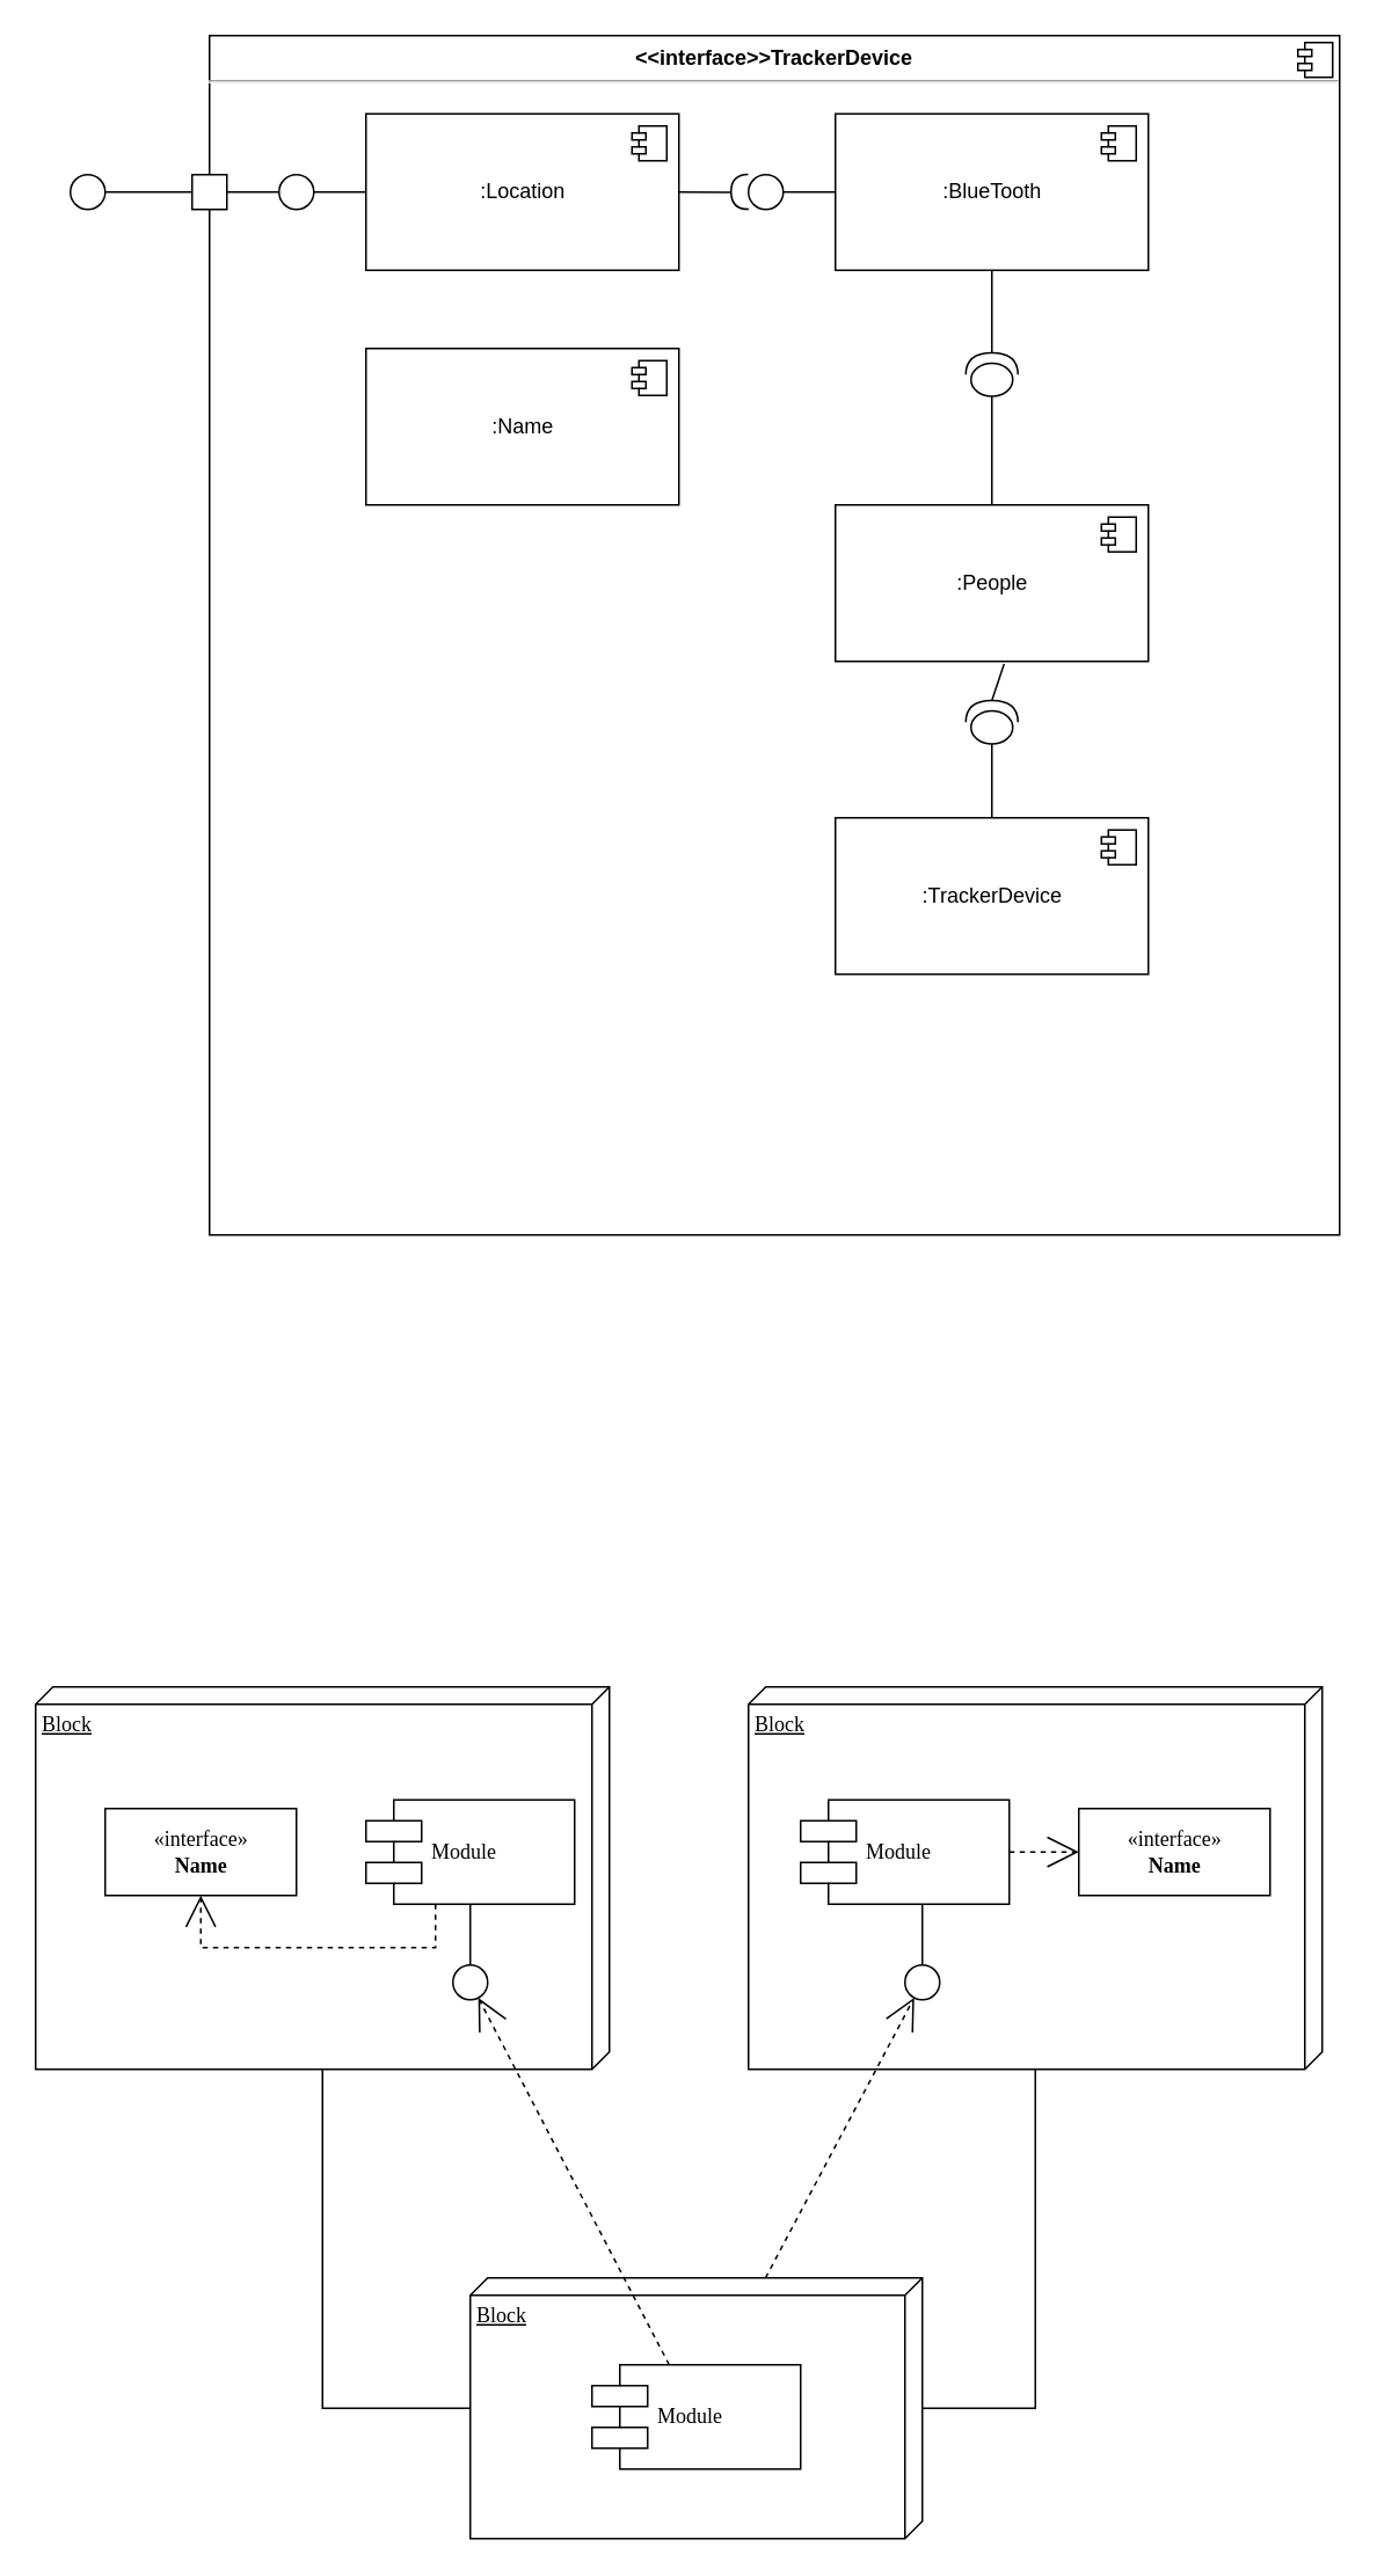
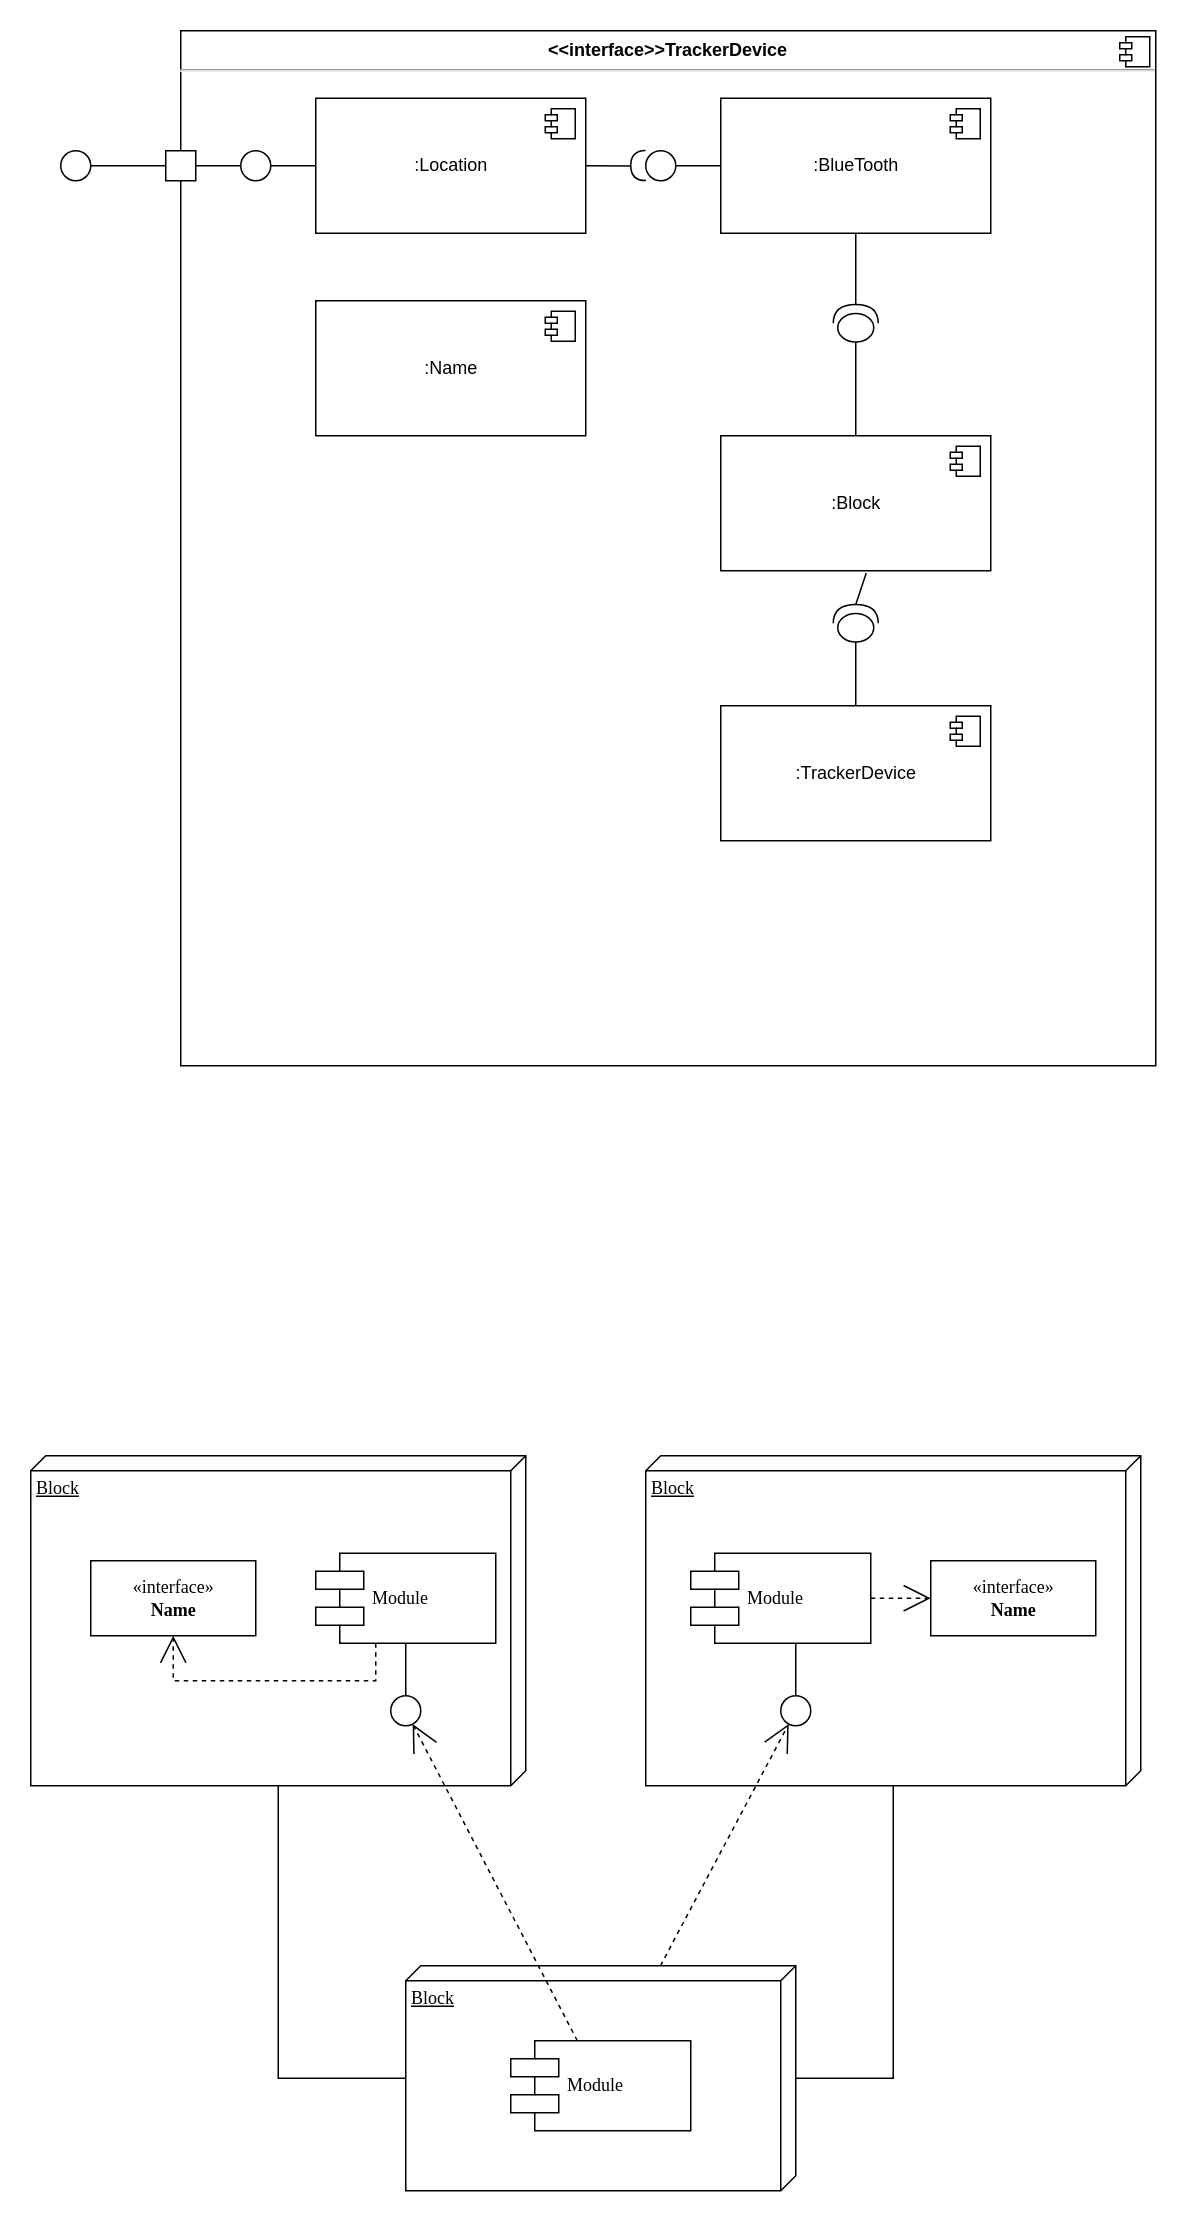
  <mxCell id="0" />
  <mxCell id="1" parent="0" />
  <mxCell id="2" value="&lt;p style=&quot;margin: 0px ; margin-top: 6px ; text-align: center&quot;&gt;&lt;b&gt;&amp;lt;&amp;lt;interface&amp;gt;&amp;gt;TrackerDevice&lt;/b&gt;&lt;/p&gt;&lt;hr&gt;&lt;p style=&quot;margin: 0px ; margin-left: 8px&quot;&gt;&lt;br&gt;&lt;br&gt;&lt;/p&gt;" style="align=left;overflow=fill;html=1;dropTarget=0;" vertex="1" parent="1"><mxGeometry x="120" y="20" width="650" height="690" as="geometry" /></mxCell>
  <mxCell id="3" value="" style="shape=component;jettyWidth=8;jettyHeight=4;" vertex="1" parent="2"><mxGeometry x="1" width="20" height="20" relative="1" as="geometry"><mxPoint x="-24" y="4" as="offset" /></mxGeometry></mxCell>
  <mxCell id="4" value=":Name" style="html=1;dropTarget=0;" vertex="1" parent="1"><mxGeometry x="210" y="200" width="180" height="90" as="geometry" /></mxCell>
  <mxCell id="5" value="" style="shape=module;jettyWidth=8;jettyHeight=4;" vertex="1" parent="4"><mxGeometry x="1" width="20" height="20" relative="1" as="geometry"><mxPoint x="-27" y="7" as="offset" /></mxGeometry></mxCell>
- <mxCell id="6" value=":People" style="html=1;dropTarget=0;" vertex="1" parent="1"><mxGeometry x="480" y="290" width="180" height="90" as="geometry" /></mxCell>
+ <mxCell id="6" value=":Block" style="html=1;dropTarget=0;" vertex="1" parent="1"><mxGeometry x="480" y="290" width="180" height="90" as="geometry" /></mxCell>
  <mxCell id="7" value="" style="shape=module;jettyWidth=8;jettyHeight=4;" vertex="1" parent="6"><mxGeometry x="1" width="20" height="20" relative="1" as="geometry"><mxPoint x="-27" y="7" as="offset" /></mxGeometry></mxCell>
  <mxCell id="8" value="" style="group" vertex="1" connectable="0" parent="1"><mxGeometry x="20" y="970" width="740" height="490" as="geometry" /></mxCell>
  <mxCell id="9" value="Block" style="verticalAlign=top;align=left;spacingTop=8;spacingLeft=2;spacingRight=12;shape=cube;size=10;direction=south;fontStyle=4;html=1;rounded=0;shadow=0;comic=0;labelBackgroundColor=none;strokeWidth=1;fontFamily=Verdana;fontSize=12" parent="8" vertex="1"><mxGeometry width="330" height="220" as="geometry" /></mxCell>
  <mxCell id="10" value="Block" style="verticalAlign=top;align=left;spacingTop=8;spacingLeft=2;spacingRight=12;shape=cube;size=10;direction=south;fontStyle=4;html=1;rounded=0;shadow=0;comic=0;labelBackgroundColor=none;strokeWidth=1;fontFamily=Verdana;fontSize=12" parent="8" vertex="1"><mxGeometry x="410" width="330" height="220" as="geometry" /></mxCell>
  <mxCell id="11" value="Block" style="verticalAlign=top;align=left;spacingTop=8;spacingLeft=2;spacingRight=12;shape=cube;size=10;direction=south;fontStyle=4;html=1;rounded=0;shadow=0;comic=0;labelBackgroundColor=none;strokeWidth=1;fontFamily=Verdana;fontSize=12" parent="8" vertex="1"><mxGeometry x="250" y="340" width="260" height="150" as="geometry" /></mxCell>
  <mxCell id="12" value="&amp;laquo;interface&amp;raquo;&lt;br&gt;&lt;b&gt;Name&lt;/b&gt;" style="html=1;rounded=0;shadow=0;comic=0;labelBackgroundColor=none;strokeWidth=1;fontFamily=Verdana;fontSize=12;align=center;" parent="8" vertex="1"><mxGeometry x="40" y="70" width="110" height="50" as="geometry" /></mxCell>
  <mxCell id="13" value="Module" style="shape=component;align=left;spacingLeft=36;rounded=0;shadow=0;comic=0;labelBackgroundColor=none;strokeWidth=1;fontFamily=Verdana;fontSize=12;html=1;" parent="8" vertex="1"><mxGeometry x="190" y="65" width="120" height="60" as="geometry" /></mxCell>
  <mxCell id="14" value="" style="ellipse;whiteSpace=wrap;html=1;rounded=0;shadow=0;comic=0;labelBackgroundColor=none;strokeWidth=1;fontFamily=Verdana;fontSize=12;align=center;" parent="8" vertex="1"><mxGeometry x="240" y="160" width="20" height="20" as="geometry" /></mxCell>
  <mxCell id="15" value="Module" style="shape=component;align=left;spacingLeft=36;rounded=0;shadow=0;comic=0;labelBackgroundColor=none;strokeWidth=1;fontFamily=Verdana;fontSize=12;html=1;" parent="8" vertex="1"><mxGeometry x="440" y="65" width="120" height="60" as="geometry" /></mxCell>
  <mxCell id="16" value="&amp;laquo;interface&amp;raquo;&lt;br&gt;&lt;b&gt;Name&lt;/b&gt;" style="html=1;rounded=0;shadow=0;comic=0;labelBackgroundColor=none;strokeWidth=1;fontFamily=Verdana;fontSize=12;align=center;" parent="8" vertex="1"><mxGeometry x="600" y="70" width="110" height="50" as="geometry" /></mxCell>
  <mxCell id="17" value="" style="ellipse;whiteSpace=wrap;html=1;rounded=0;shadow=0;comic=0;labelBackgroundColor=none;strokeWidth=1;fontFamily=Verdana;fontSize=12;align=center;" parent="8" vertex="1"><mxGeometry x="500" y="160" width="20" height="20" as="geometry" /></mxCell>
  <mxCell id="18" value="Module" style="shape=component;align=left;spacingLeft=36;rounded=0;shadow=0;comic=0;labelBackgroundColor=none;strokeWidth=1;fontFamily=Verdana;fontSize=12;html=1;" parent="8" vertex="1"><mxGeometry x="320" y="390" width="120" height="60" as="geometry" /></mxCell>
  <mxCell id="19" style="edgeStyle=none;rounded=0;html=1;dashed=1;labelBackgroundColor=none;startArrow=none;startFill=0;startSize=8;endArrow=open;endFill=0;endSize=16;fontFamily=Verdana;fontSize=12;" parent="8" source="18" target="14" edge="1"><mxGeometry relative="1" as="geometry" /></mxCell>
  <mxCell id="20" style="edgeStyle=none;rounded=0;html=1;dashed=1;labelBackgroundColor=none;startArrow=none;startFill=0;startSize=8;endArrow=open;endFill=0;endSize=16;fontFamily=Verdana;fontSize=12;" parent="8" source="11" target="17" edge="1"><mxGeometry relative="1" as="geometry" /></mxCell>
  <mxCell id="21" style="edgeStyle=elbowEdgeStyle;rounded=0;html=1;labelBackgroundColor=none;startArrow=none;startFill=0;startSize=8;endArrow=none;endFill=0;endSize=16;fontFamily=Verdana;fontSize=12;" parent="8" source="17" target="15" edge="1"><mxGeometry relative="1" as="geometry" /></mxCell>
  <mxCell id="22" style="edgeStyle=elbowEdgeStyle;rounded=0;html=1;labelBackgroundColor=none;startArrow=none;startFill=0;startSize=8;endArrow=none;endFill=0;endSize=16;fontFamily=Verdana;fontSize=12;" parent="8" source="14" target="13" edge="1"><mxGeometry relative="1" as="geometry" /></mxCell>
  <mxCell id="23" style="edgeStyle=orthogonalEdgeStyle;rounded=0;html=1;labelBackgroundColor=none;startArrow=none;startFill=0;startSize=8;endArrow=open;endFill=0;endSize=16;fontFamily=Verdana;fontSize=12;dashed=1;" parent="8" source="13" target="12" edge="1"><mxGeometry relative="1" as="geometry"><Array as="points"><mxPoint x="230" y="150" /><mxPoint x="95" y="150" /></Array></mxGeometry></mxCell>
  <mxCell id="24" style="edgeStyle=orthogonalEdgeStyle;rounded=0;html=1;dashed=1;labelBackgroundColor=none;startArrow=none;startFill=0;startSize=8;endArrow=open;endFill=0;endSize=16;fontFamily=Verdana;fontSize=12;" parent="8" source="15" target="16" edge="1"><mxGeometry relative="1" as="geometry" /></mxCell>
  <mxCell id="25" style="edgeStyle=orthogonalEdgeStyle;rounded=0;html=1;labelBackgroundColor=none;startArrow=none;startFill=0;startSize=8;endArrow=none;endFill=0;endSize=16;fontFamily=Verdana;fontSize=12;" parent="8" source="11" target="10" edge="1"><mxGeometry relative="1" as="geometry"><Array as="points"><mxPoint x="575" y="415" /></Array></mxGeometry></mxCell>
  <mxCell id="26" style="edgeStyle=orthogonalEdgeStyle;rounded=0;html=1;labelBackgroundColor=none;startArrow=none;startFill=0;startSize=8;endArrow=none;endFill=0;endSize=16;fontFamily=Verdana;fontSize=12;" parent="8" source="11" target="9" edge="1"><mxGeometry relative="1" as="geometry"><Array as="points"><mxPoint x="165" y="415" /></Array></mxGeometry></mxCell>
  <mxCell id="27" value=":BlueTooth" style="html=1;dropTarget=0;" vertex="1" parent="1"><mxGeometry x="480" y="65" width="180" height="90" as="geometry" /></mxCell>
  <mxCell id="28" value="" style="shape=module;jettyWidth=8;jettyHeight=4;" vertex="1" parent="27"><mxGeometry x="1" width="20" height="20" relative="1" as="geometry"><mxPoint x="-27" y="7" as="offset" /></mxGeometry></mxCell>
  <mxCell id="29" value=":Location" style="html=1;dropTarget=0;" vertex="1" parent="1"><mxGeometry x="210" y="65" width="180" height="90" as="geometry" /></mxCell>
  <mxCell id="30" value="" style="shape=module;jettyWidth=8;jettyHeight=4;" vertex="1" parent="29"><mxGeometry x="1" width="20" height="20" relative="1" as="geometry"><mxPoint x="-27" y="7" as="offset" /></mxGeometry></mxCell>
  <mxCell id="31" value=":TrackerDevice" style="html=1;dropTarget=0;" vertex="1" parent="1"><mxGeometry x="480" y="470" width="180" height="90" as="geometry" /></mxCell>
  <mxCell id="32" value="" style="shape=module;jettyWidth=8;jettyHeight=4;" vertex="1" parent="31"><mxGeometry x="1" width="20" height="20" relative="1" as="geometry"><mxPoint x="-27" y="7" as="offset" /></mxGeometry></mxCell>
  <mxCell id="33" value="" style="ellipse;whiteSpace=wrap;html=1;aspect=fixed;" vertex="1" parent="1"><mxGeometry x="40" y="100" width="20" height="20" as="geometry" /></mxCell>
  <mxCell id="34" value="" style="endArrow=none;html=1;rounded=0;exitX=1;exitY=0.5;exitDx=0;exitDy=0;" edge="1" parent="1" source="33" target="35"><mxGeometry width="50" height="50" relative="1" as="geometry"><mxPoint x="350" y="260" as="sourcePoint" /><mxPoint x="110" y="110" as="targetPoint" /></mxGeometry></mxCell>
  <mxCell id="35" value="" style="whiteSpace=wrap;html=1;aspect=fixed;" vertex="1" parent="1"><mxGeometry x="110" y="100" width="20" height="20" as="geometry" /></mxCell>
  <mxCell id="36" value="" style="endArrow=none;html=1;rounded=0;exitX=1;exitY=0.5;exitDx=0;exitDy=0;" edge="1" parent="1" source="35"><mxGeometry width="50" height="50" relative="1" as="geometry"><mxPoint x="350" y="260" as="sourcePoint" /><mxPoint x="160" y="110" as="targetPoint" /></mxGeometry></mxCell>
  <mxCell id="37" value="" style="ellipse;whiteSpace=wrap;html=1;aspect=fixed;" vertex="1" parent="1"><mxGeometry x="160" y="100" width="20" height="20" as="geometry" /></mxCell>
  <mxCell id="38" value="" style="endArrow=none;html=1;rounded=0;exitX=1;exitY=0.5;exitDx=0;exitDy=0;" edge="1" parent="1" source="37"><mxGeometry width="50" height="50" relative="1" as="geometry"><mxPoint x="350" y="260" as="sourcePoint" /><mxPoint x="210" y="110" as="targetPoint" /></mxGeometry></mxCell>
  <mxCell id="39" value="" style="shape=requiredInterface;html=1;verticalLabelPosition=bottom;sketch=0;rotation=-181;" vertex="1" parent="1"><mxGeometry x="420" y="100" width="10" height="20" as="geometry" /></mxCell>
  <mxCell id="40" value="" style="endArrow=none;html=1;rounded=0;entryX=1;entryY=0.5;entryDx=0;entryDy=0;entryPerimeter=0;exitX=1;exitY=0.5;exitDx=0;exitDy=0;" edge="1" parent="1" source="29" target="39"><mxGeometry width="50" height="50" relative="1" as="geometry"><mxPoint x="350" y="210" as="sourcePoint" /><mxPoint x="400" y="160" as="targetPoint" /></mxGeometry></mxCell>
  <mxCell id="41" value="" style="ellipse;whiteSpace=wrap;html=1;aspect=fixed;" vertex="1" parent="1"><mxGeometry x="430" y="100" width="20" height="20" as="geometry" /></mxCell>
  <mxCell id="42" value="" style="endArrow=none;html=1;rounded=0;entryX=0;entryY=0.5;entryDx=0;entryDy=0;exitX=1;exitY=0.5;exitDx=0;exitDy=0;" edge="1" parent="1" source="41" target="27"><mxGeometry width="50" height="50" relative="1" as="geometry"><mxPoint x="350" y="210" as="sourcePoint" /><mxPoint x="400" y="160" as="targetPoint" /></mxGeometry></mxCell>
  <mxCell id="43" value="" style="shape=providedRequiredInterface;html=1;verticalLabelPosition=bottom;sketch=0;rotation=-90;" vertex="1" parent="1"><mxGeometry x="557.5" y="200" width="25" height="30" as="geometry" /></mxCell>
  <mxCell id="44" value="" style="endArrow=none;html=1;rounded=0;entryX=0.5;entryY=1;entryDx=0;entryDy=0;exitX=1;exitY=0.5;exitDx=0;exitDy=0;exitPerimeter=0;" edge="1" parent="1" source="43" target="27"><mxGeometry width="50" height="50" relative="1" as="geometry"><mxPoint x="350" y="280" as="sourcePoint" /><mxPoint x="400" y="230" as="targetPoint" /></mxGeometry></mxCell>
  <mxCell id="45" value="" style="endArrow=none;html=1;rounded=0;entryX=0;entryY=0.5;entryDx=0;entryDy=0;entryPerimeter=0;" edge="1" parent="1" source="6" target="43"><mxGeometry width="50" height="50" relative="1" as="geometry"><mxPoint x="350" y="280" as="sourcePoint" /><mxPoint x="400" y="230" as="targetPoint" /></mxGeometry></mxCell>
  <mxCell id="46" value="" style="shape=providedRequiredInterface;html=1;verticalLabelPosition=bottom;sketch=0;rotation=-90;" vertex="1" parent="1"><mxGeometry x="557.5" y="400" width="25" height="30" as="geometry" /></mxCell>
  <mxCell id="47" value="" style="endArrow=none;html=1;rounded=0;entryX=0.539;entryY=1.017;entryDx=0;entryDy=0;entryPerimeter=0;exitX=1;exitY=0.5;exitDx=0;exitDy=0;exitPerimeter=0;" edge="1" parent="1" source="46" target="6"><mxGeometry width="50" height="50" relative="1" as="geometry"><mxPoint x="350" y="410" as="sourcePoint" /><mxPoint x="400" y="360" as="targetPoint" /></mxGeometry></mxCell>
  <mxCell id="48" value="" style="endArrow=none;html=1;rounded=0;entryX=0;entryY=0.5;entryDx=0;entryDy=0;entryPerimeter=0;" edge="1" parent="1" source="31" target="46"><mxGeometry width="50" height="50" relative="1" as="geometry"><mxPoint x="350" y="410" as="sourcePoint" /><mxPoint x="400" y="360" as="targetPoint" /></mxGeometry></mxCell>
